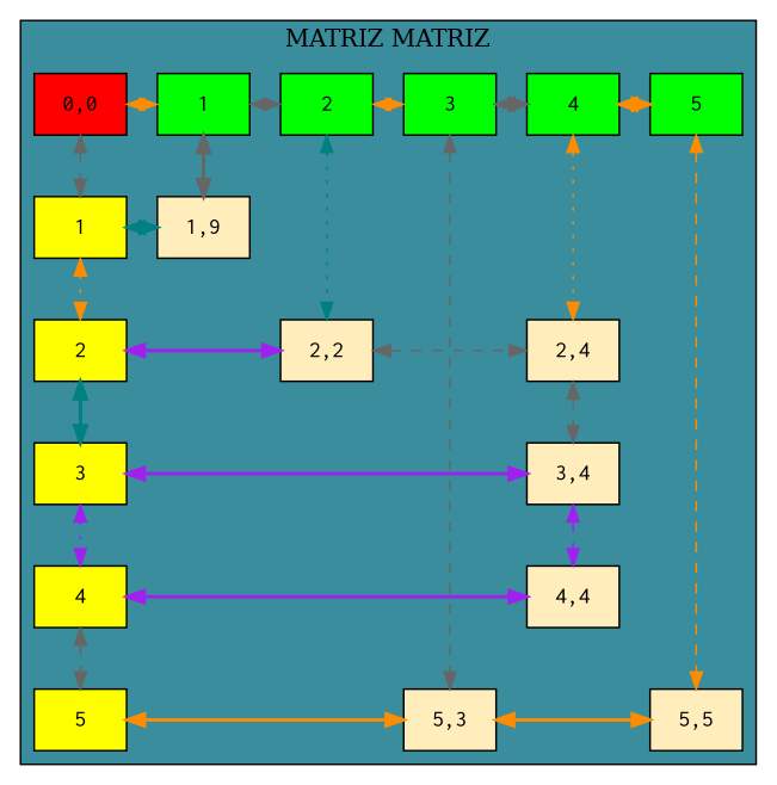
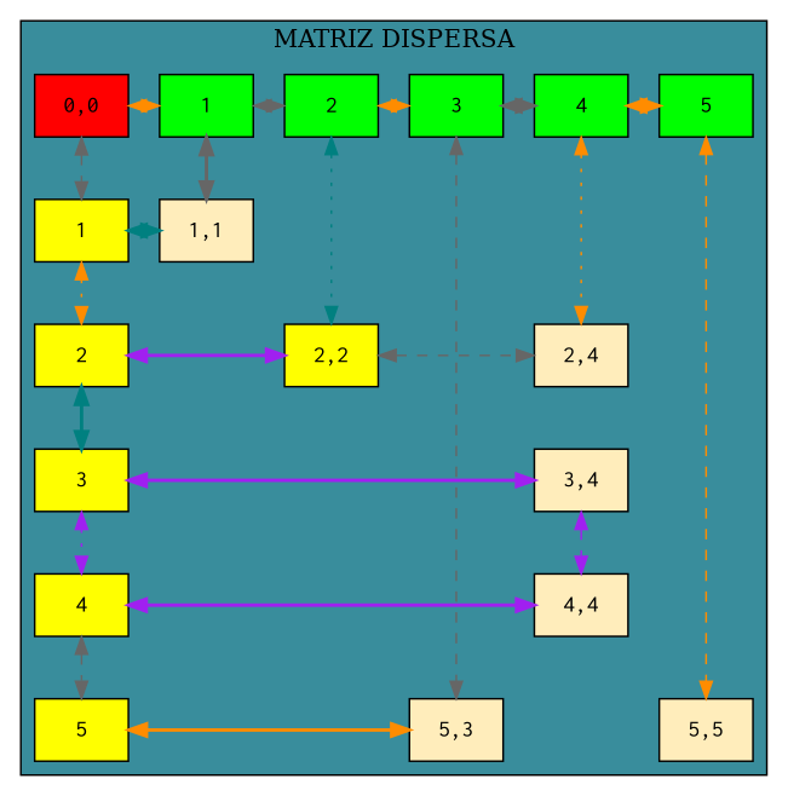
  digraph {
    node [fillcolor="#FFEDBB" fontname=courier shape=box style=filled group=1]
    edge [color=darkorange dir=both style=bold]
    n1 [fillcolor=red label="0,0" group=""]
    n2 [fillcolor=green group=2 label=1]
    n3 [fillcolor=green group=3 label=2]
    n4 [fillcolor=green group=4 label=3]
    n5 [fillcolor=green group=5 label=4]
    n6 [fillcolor=green group=6 label=5]
    n7 [fillcolor=yellow label=1]
-   n8 [group=2 label="1,9"]
+   n8 [group=2 label="1,1"]
    n9 [fillcolor=yellow label=2]
-   n10 [group=3 label="2,2"]
+   n10 [fillcolor=yellow group=3 label="2,2"]
    n11 [group=5 label="2,4"]
    n12 [fillcolor=yellow label=3]
    n13 [group=5 label="3,4"]
    n14 [fillcolor=yellow label=4]
    n15 [group=5 label="4,4"]
    n16 [fillcolor=yellow label=5]
    n17 [group=4 label="5,3"]
    n18 [group=6 label="5,5"]
    subgraph cluster_1 {
      bgcolor="#398D9C"
-     label="MATRIZ MATRIZ"
+     label="MATRIZ DISPERSA"
      subgraph sub_2 {
        bgcolor="#398D9C"
        label="MATRIZ DISPERSA"
        rank=same
        n1
        n2
        n3
        n4
        n5
        n6
      }
      subgraph sub_3 {
        bgcolor="#398D9C"
        label="MATRIZ DISPERSA"
        rank=same
        n7
        n8
      }
      subgraph sub_4 {
        bgcolor="#398D9C"
        label="MATRIZ DISPERSA"
        rank=same
        n9
        n10
        n11
      }
      subgraph sub_5 {
        bgcolor="#398D9C"
        label="MATRIZ DISPERSA"
        rank=same
        n12
        n13
      }
      subgraph sub_6 {
        bgcolor="#398D9C"
        label="MATRIZ DISPERSA"
        rank=same
        n14
        n15
      }
      subgraph sub_7 {
        bgcolor="#398D9C"
        label="MATRIZ DISPERSA"
        rank=same
        n16
        n17
        n18
      }
    }
    n1 -> n2 [style=dotted]
    n1 -> n7 [color=gray40 style=dashed]
    n2 -> n3 [color=gray40 style=dotted]
    n2 -> n8 [color=gray40]
    n3 -> n4 [style=dotted]
    n3 -> n10 [color=teal style=dotted]
    n4 -> n5 [color=gray40]
    n4 -> n17 [color=gray40 style=dashed]
    n5 -> n6
    n5 -> n11 [style=dotted]
    n6 -> n18 [style=dashed]
    n7 -> n8 [color=teal]
    n7 -> n9 [style=dotted]
    n9 -> n10 [color=purple]
    n9 -> n12 [color=teal]
    n10 -> n11 [color=gray40 style=dashed]
-   n11 -> n13 [color=gray40 style=dashed]
    n12 -> n13 [color=purple]
    n12 -> n14 [color=purple style=dotted]
    n13 -> n15 [color=purple style=dashed]
    n14 -> n15 [color=purple]
    n14 -> n16 [color=gray40 style=dashed]
    n16 -> n17
-   n17 -> n18
  }
